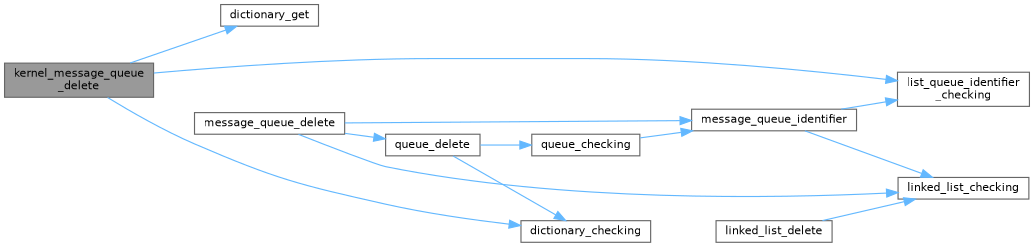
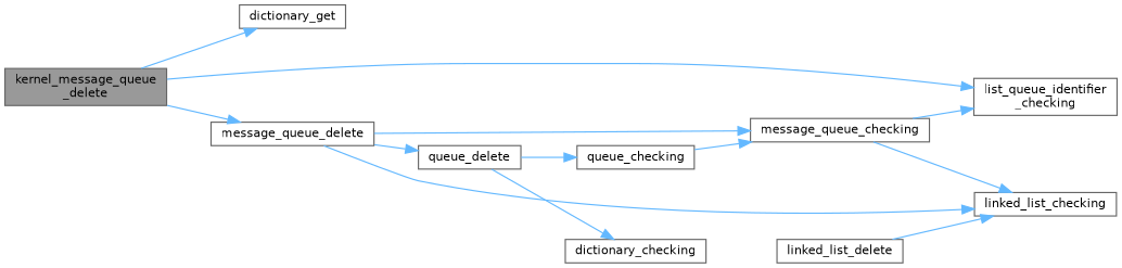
  digraph {
    rankdir=LR
    node [color=grey40 fillcolor=white fontname=Helvetica fontsize=10 shape=box style=filled]
    edge [color=steelblue1 fontname=Helvetica fontsize=10 labelfontname=Helvetica labelfontsize=10 style=solid]
    n1 [color=gray40 fillcolor=grey60 fontcolor=black height=0.2 label="kernel_message_queue\l_delete" width=0.4]
    n2 [height=0.2 label=dictionary_get width=0.4]
    n3 [height=0.2 label=message_queue_delete width=0.4]
    n4 [height=0.2 label="list_queue_identifier\l_checking" width=0.4]
-   n5 [height=0.2 label=message_queue_identifier width=0.4]
+   n5 [height=0.2 label=message_queue_checking width=0.4]
    n6 [height=0.2 label=queue_delete width=0.4]
    n7 [height=0.2 label=linked_list_checking width=0.4]
    n8 [height=0.2 label=dictionary_checking width=0.4]
    n9 [height=0.2 label=linked_list_delete width=0.4]
    n10 [height=0.2 label=queue_checking width=0.4]
    n1 -> n2
-   n1 -> n8
+   n1 -> n3
    n1 -> n4
    n3 -> n5
    n3 -> n6
    n3 -> n7
    n5 -> n4
    n5 -> n7
    n6 -> n8
    n6 -> n10
    n9 -> n7
    n10 -> n5
  }
